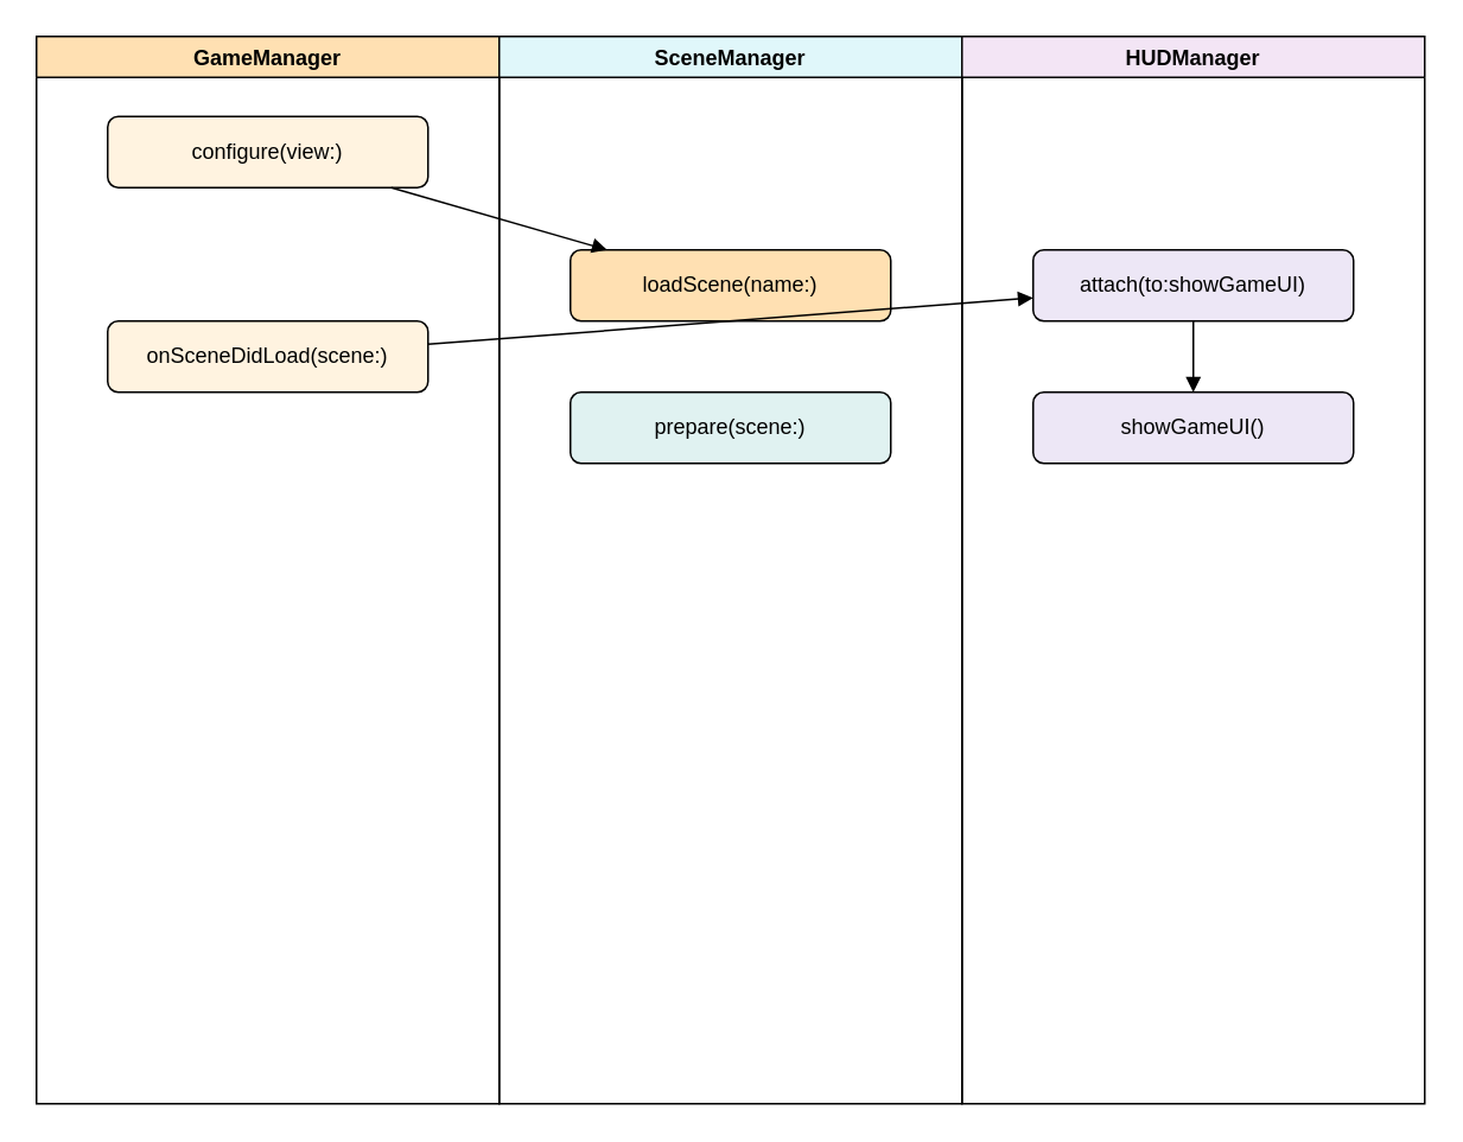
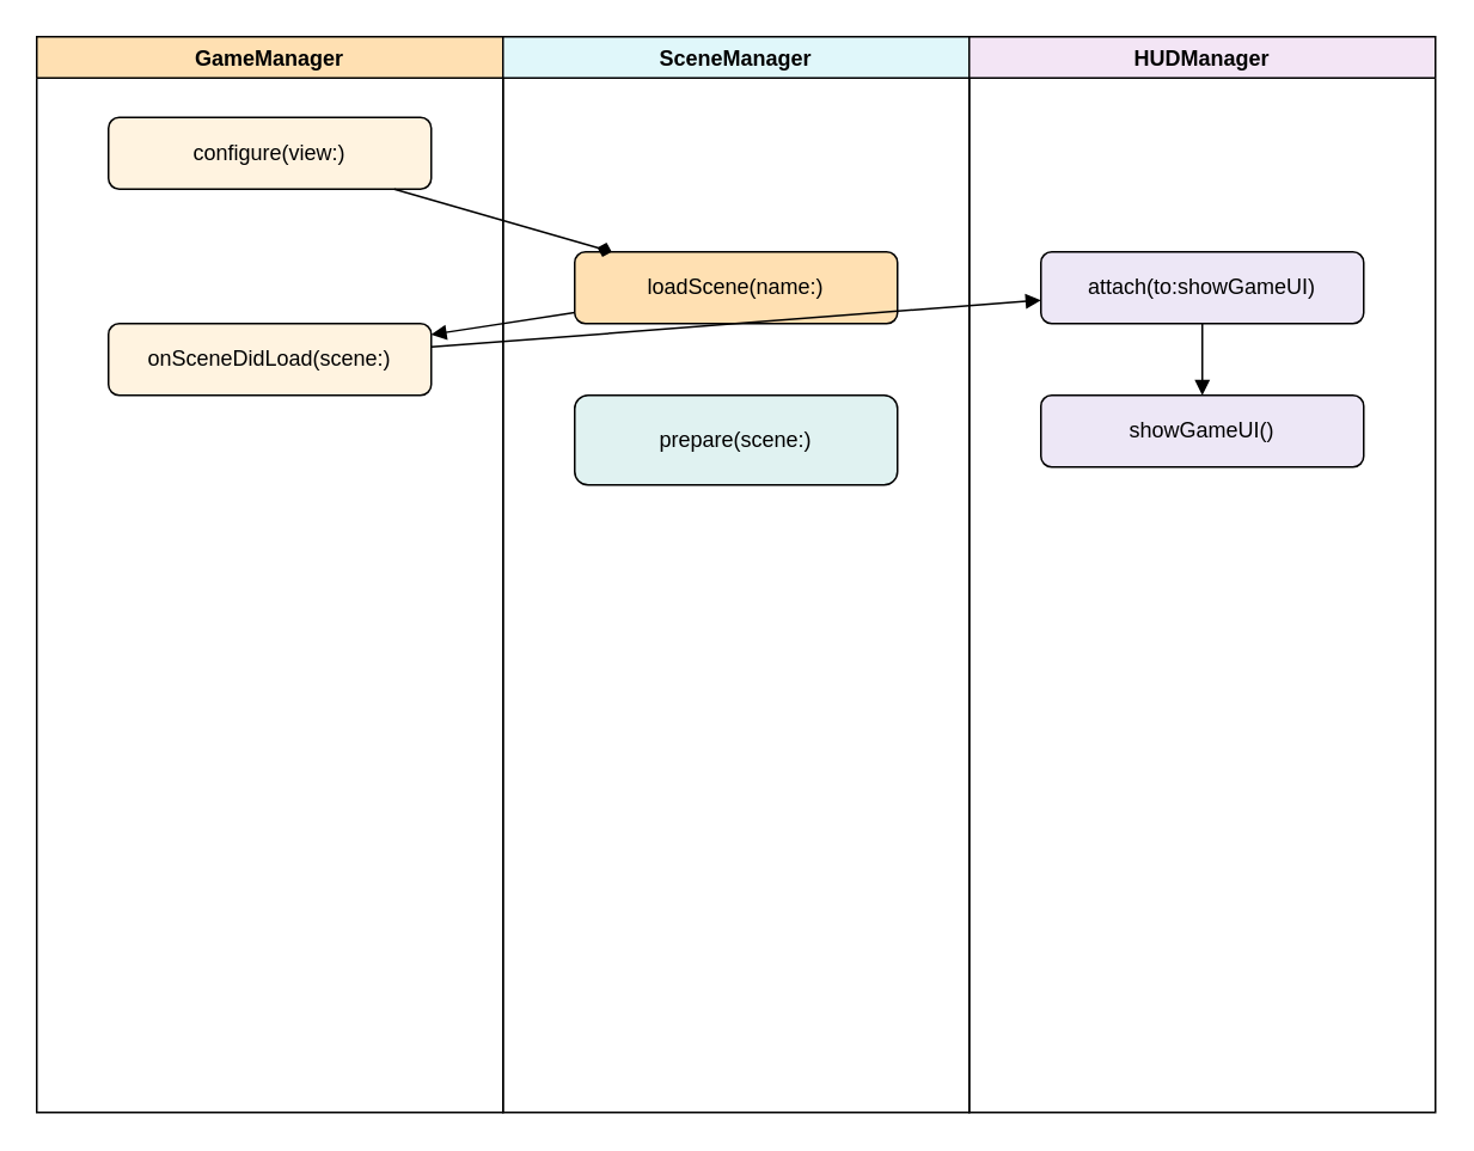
  <mxCell id="0" />
  <mxCell id="1" parent="0" />
  <mxCell id="2" value="GameManager" style="swimlane;fillColor=#ffe0b2;strokeColor=#000000;" vertex="1" parent="1"><mxGeometry x="20" y="20" width="260" height="600" as="geometry" /></mxCell>
  <mxCell id="3" value="SceneManager" style="swimlane;fillColor=#e0f7fa;strokeColor=#000000;" vertex="1" parent="1"><mxGeometry x="280" y="20" width="260" height="600" as="geometry" /></mxCell>
  <mxCell id="4" value="HUDManager" style="swimlane;fillColor=#f3e5f5;strokeColor=#000000;" vertex="1" parent="1"><mxGeometry x="540" y="20" width="260" height="600" as="geometry" /></mxCell>
  <mxCell id="5" value="configure(view:)" style="rounded=1;whiteSpace=wrap;html=1;fillColor=#fff3e0;strokeColor=#000000;" vertex="1" parent="2"><mxGeometry x="40" y="45" width="180" height="40" as="geometry" /></mxCell>
  <mxCell id="6" value="onSceneDidLoad(scene:)" style="rounded=1;whiteSpace=wrap;html=1;fillColor=#fff3e0;strokeColor=#000000;" vertex="1" parent="2"><mxGeometry x="40" y="160" width="180" height="40" as="geometry" /></mxCell>
  <mxCell id="7" value="loadScene(name:)" style="rounded=1;whiteSpace=wrap;html=1;fillColor=#ffe0b2;strokeColor=#000000;" vertex="1" parent="3"><mxGeometry x="40" y="120" width="180" height="40" as="geometry" /></mxCell>
- <mxCell id="8" value="prepare(scene:)" style="rounded=1;whiteSpace=wrap;html=1;fillColor=#e0f2f1;strokeColor=#000000;" vertex="1" parent="3"><mxGeometry x="40" y="200" width="180" height="40" as="geometry" /></mxCell>
+ <mxCell id="8" value="prepare(scene:)" style="rounded=1;whiteSpace=wrap;html=1;fillColor=#e0f2f1;strokeColor=#000000;" vertex="1" parent="3"><mxGeometry x="40" y="200" width="180" height="50" as="geometry" /></mxCell>
  <mxCell id="9" value="attach(to:showGameUI)" style="rounded=1;whiteSpace=wrap;html=1;fillColor=#ede7f6;strokeColor=#000000;" vertex="1" parent="4"><mxGeometry x="40" y="120" width="180" height="40" as="geometry" /></mxCell>
  <mxCell id="10" value="showGameUI()" style="rounded=1;whiteSpace=wrap;html=1;fillColor=#ede7f6;strokeColor=#000000;" vertex="1" parent="4"><mxGeometry x="40" y="200" width="180" height="40" as="geometry" /></mxCell>
- <mxCell id="11" style="endArrow=block;strokeColor=#000000;" edge="1" parent="1" source="5" target="7"><mxGeometry relative="1" as="geometry" /></mxCell>
+ <mxCell id="11" style="endArrow=diamond;strokeColor=#000000;" edge="1" parent="1" source="5" target="7"><mxGeometry relative="1" as="geometry" /></mxCell>
+ <mxCell id="12" style="endArrow=block;strokeColor=#000000;" edge="1" parent="1" source="7" target="6"><mxGeometry relative="1" as="geometry" /></mxCell>
  <mxCell id="13" style="endArrow=block;strokeColor=#000000;" edge="1" parent="1" source="6" target="9"><mxGeometry relative="1" as="geometry" /></mxCell>
  <mxCell id="14" style="endArrow=block;strokeColor=#000000;" edge="1" parent="1" source="9" target="10"><mxGeometry relative="1" as="geometry" /></mxCell>
